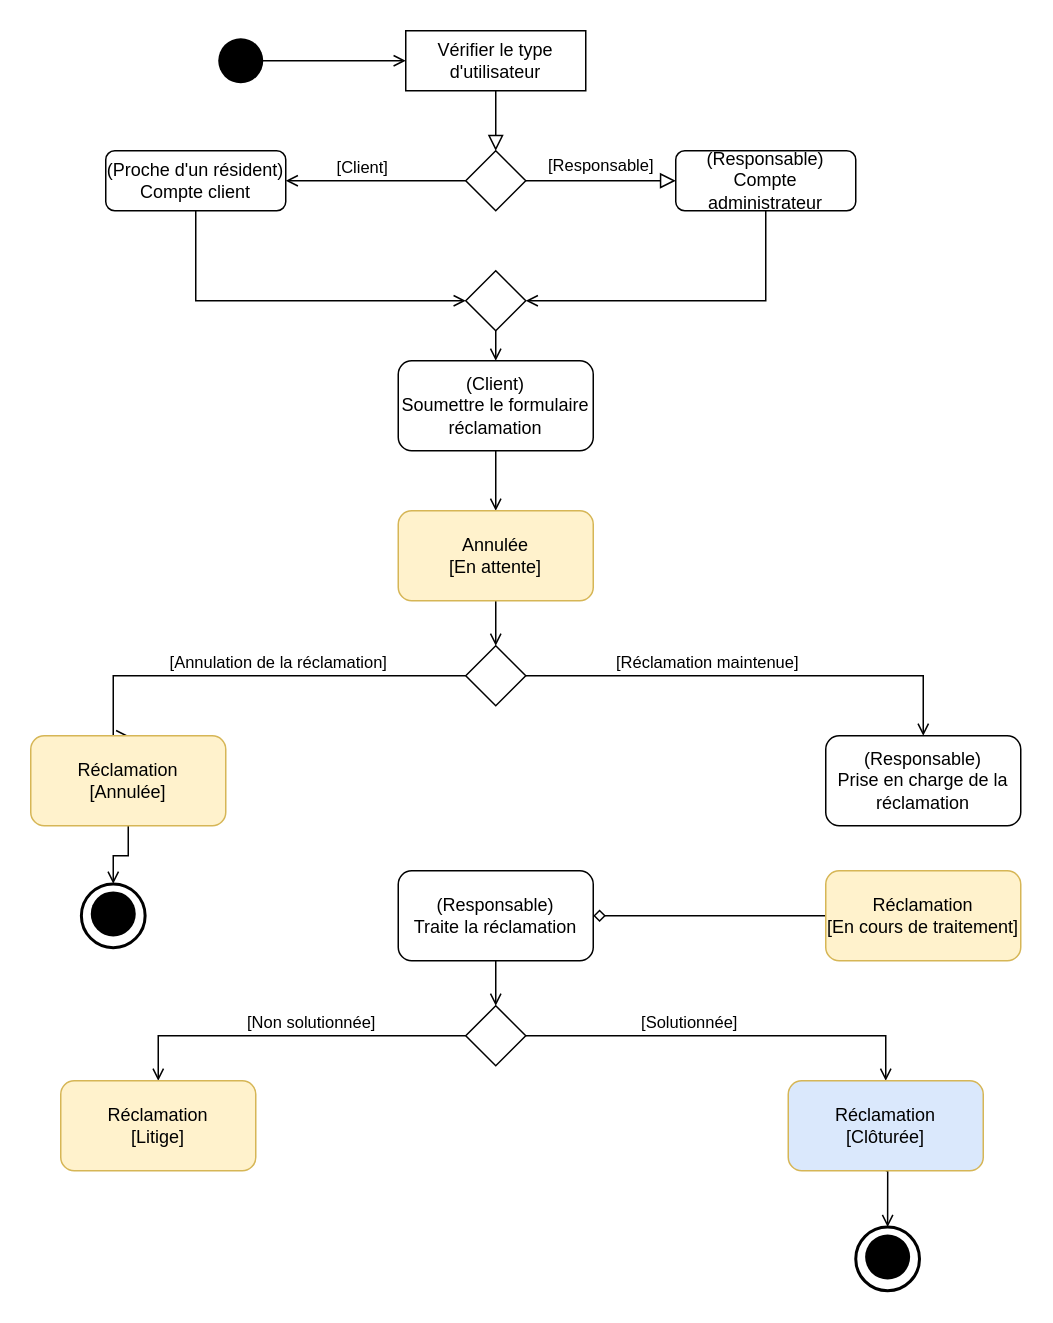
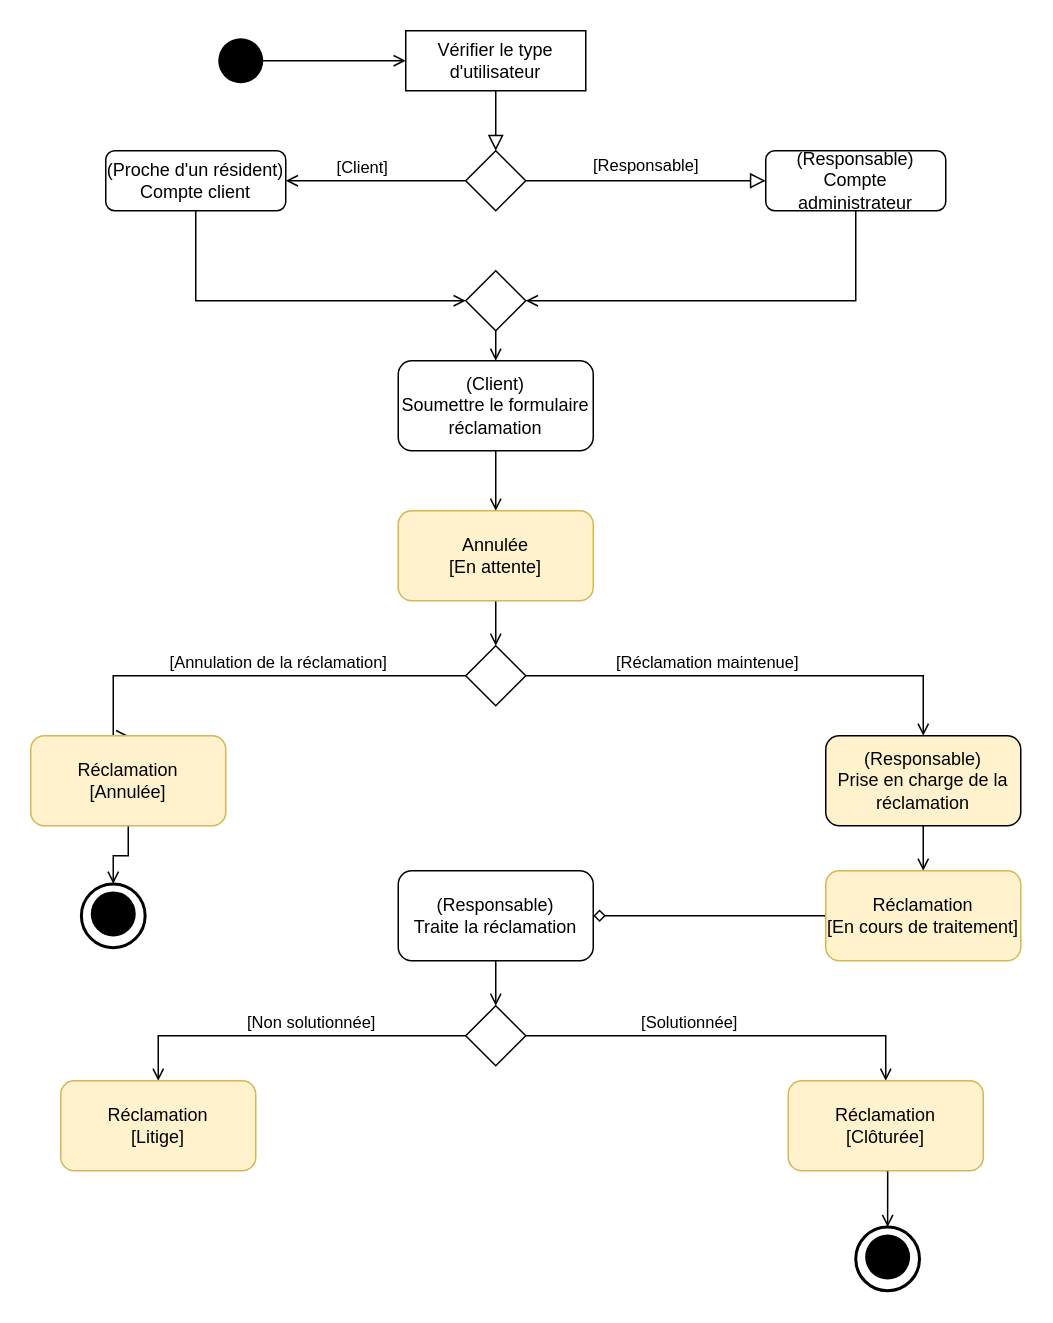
  <mxCell id="0" />
  <mxCell id="1" parent="0" />
  <mxCell id="2" value="" style="rounded=0;html=1;jettySize=auto;orthogonalLoop=1;fontSize=11;endArrow=block;endFill=0;endSize=8;strokeWidth=1;shadow=0;labelBackgroundColor=none;edgeStyle=orthogonalEdgeStyle;" parent="1" source="3" target="7" edge="1"><mxGeometry relative="1" as="geometry" /></mxCell>
  <mxCell id="3" value="Vérifier le type d'utilisateur" style="whiteSpace=wrap;html=1;fontSize=12;glass=0;strokeWidth=1;shadow=0;rounded=0;" parent="1" vertex="1"><mxGeometry x="270" y="20" width="120" height="40" as="geometry" /></mxCell>
  <mxCell id="4" value="[Responsable]" style="edgeStyle=orthogonalEdgeStyle;rounded=0;html=1;jettySize=auto;orthogonalLoop=1;fontSize=11;endArrow=block;endFill=0;endSize=8;strokeWidth=1;shadow=0;labelBackgroundColor=none;" parent="1" source="7" target="9" edge="1"><mxGeometry y="10" relative="1" as="geometry"><mxPoint as="offset" /></mxGeometry></mxCell>
  <mxCell id="5" style="edgeStyle=orthogonalEdgeStyle;rounded=0;orthogonalLoop=1;jettySize=auto;html=1;exitX=0;exitY=0.5;exitDx=0;exitDy=0;entryX=1;entryY=0.5;entryDx=0;entryDy=0;endArrow=open;endFill=0;" edge="1" parent="1" source="7" target="13"><mxGeometry relative="1" as="geometry" /></mxCell>
  <mxCell id="6" value="[Client]" style="edgeLabel;html=1;align=center;verticalAlign=middle;resizable=0;points=[];" vertex="1" connectable="0" parent="5"><mxGeometry x="0.3" y="-3" relative="1" as="geometry"><mxPoint x="8" y="-7" as="offset" /></mxGeometry></mxCell>
  <mxCell id="7" value="" style="rhombus;whiteSpace=wrap;html=1;shadow=0;fontFamily=Helvetica;fontSize=12;align=center;strokeWidth=1;spacing=6;spacingTop=-4;" parent="1" vertex="1"><mxGeometry x="310" y="100" width="40" height="40" as="geometry" /></mxCell>
  <mxCell id="8" style="edgeStyle=orthogonalEdgeStyle;rounded=0;orthogonalLoop=1;jettySize=auto;html=1;exitX=0.5;exitY=1;exitDx=0;exitDy=0;entryX=1;entryY=0.5;entryDx=0;entryDy=0;endArrow=open;endFill=0;" edge="1" parent="1" source="9" target="15"><mxGeometry relative="1" as="geometry" /></mxCell>
- <mxCell id="9" value="(Responsable)&lt;br&gt;Compte administrateur" style="rounded=1;whiteSpace=wrap;html=1;fontSize=12;glass=0;strokeWidth=1;shadow=0;" parent="1" vertex="1"><mxGeometry x="450" y="100" width="120" height="40" as="geometry" /></mxCell>
+ <mxCell id="9" value="(Responsable)&lt;br&gt;Compte administrateur" style="rounded=1;whiteSpace=wrap;html=1;fontSize=12;glass=0;strokeWidth=1;shadow=0;" parent="1" vertex="1"><mxGeometry x="510" y="100" width="120" height="40" as="geometry" /></mxCell>
  <mxCell id="10" value="" style="edgeStyle=orthogonalEdgeStyle;rounded=0;orthogonalLoop=1;jettySize=auto;html=1;endArrow=open;endFill=0;" edge="1" parent="1" source="11" target="3"><mxGeometry relative="1" as="geometry" /></mxCell>
  <mxCell id="11" value="" style="shape=waypoint;sketch=0;fillStyle=solid;size=6;pointerEvents=1;points=[];fillColor=none;resizable=0;rotatable=0;perimeter=centerPerimeter;snapToPoint=1;strokeWidth=13;" vertex="1" parent="1"><mxGeometry x="140" y="20" width="40" height="40" as="geometry" /></mxCell>
  <mxCell id="12" style="edgeStyle=orthogonalEdgeStyle;rounded=0;orthogonalLoop=1;jettySize=auto;html=1;exitX=0.5;exitY=1;exitDx=0;exitDy=0;entryX=0;entryY=0.5;entryDx=0;entryDy=0;endArrow=open;endFill=0;" edge="1" parent="1" source="13" target="15"><mxGeometry relative="1" as="geometry" /></mxCell>
  <mxCell id="13" value="(Proche d'un résident)&lt;br&gt;Compte client" style="rounded=1;whiteSpace=wrap;html=1;fontSize=12;glass=0;strokeWidth=1;shadow=0;" vertex="1" parent="1"><mxGeometry x="70" y="100" width="120" height="40" as="geometry" /></mxCell>
  <mxCell id="14" style="edgeStyle=orthogonalEdgeStyle;rounded=0;orthogonalLoop=1;jettySize=auto;html=1;exitX=0.5;exitY=1;exitDx=0;exitDy=0;entryX=0.5;entryY=0;entryDx=0;entryDy=0;endArrow=open;endFill=0;" edge="1" parent="1" source="15" target="17"><mxGeometry relative="1" as="geometry" /></mxCell>
  <mxCell id="15" value="" style="rhombus;whiteSpace=wrap;html=1;shadow=0;fontFamily=Helvetica;fontSize=12;align=center;strokeWidth=1;spacing=6;spacingTop=-4;" vertex="1" parent="1"><mxGeometry x="310" y="180" width="40" height="40" as="geometry" /></mxCell>
  <mxCell id="16" style="edgeStyle=orthogonalEdgeStyle;rounded=0;orthogonalLoop=1;jettySize=auto;html=1;exitX=0.5;exitY=1;exitDx=0;exitDy=0;entryX=0.5;entryY=0;entryDx=0;entryDy=0;endArrow=open;endFill=0;" edge="1" parent="1" source="17" target="19"><mxGeometry relative="1" as="geometry" /></mxCell>
  <mxCell id="17" value="(Client)&lt;br&gt;Soumettre le formulaire réclamation" style="rounded=1;whiteSpace=wrap;html=1;fontSize=12;glass=0;strokeWidth=1;shadow=0;" vertex="1" parent="1"><mxGeometry x="265" y="240" width="130" height="60" as="geometry" /></mxCell>
  <mxCell id="18" style="edgeStyle=orthogonalEdgeStyle;rounded=0;orthogonalLoop=1;jettySize=auto;html=1;exitX=0.5;exitY=1;exitDx=0;exitDy=0;entryX=0.5;entryY=0;entryDx=0;entryDy=0;endArrow=open;endFill=0;" edge="1" parent="1" source="19" target="24"><mxGeometry relative="1" as="geometry" /></mxCell>
  <mxCell id="19" value="Annulée&lt;br&gt;[En attente]" style="rounded=1;whiteSpace=wrap;html=1;fontSize=12;glass=0;strokeWidth=1;shadow=0;fillColor=#fff2cc;strokeColor=#d6b656;" vertex="1" parent="1"><mxGeometry x="265" y="340" width="130" height="60" as="geometry" /></mxCell>
  <mxCell id="20" style="edgeStyle=orthogonalEdgeStyle;rounded=0;orthogonalLoop=1;jettySize=auto;html=1;exitX=0;exitY=0.5;exitDx=0;exitDy=0;entryX=0.5;entryY=0;entryDx=0;entryDy=0;endArrow=open;endFill=0;" edge="1" parent="1" source="24" target="26"><mxGeometry relative="1" as="geometry"><Array as="points"><mxPoint x="75" y="450" /></Array></mxGeometry></mxCell>
  <mxCell id="21" value="[Annulation de la réclamation]" style="edgeLabel;html=1;align=center;verticalAlign=middle;resizable=0;points=[];" vertex="1" connectable="0" parent="20"><mxGeometry x="0.293" relative="1" as="geometry"><mxPoint x="58" y="-10" as="offset" /></mxGeometry></mxCell>
  <mxCell id="22" style="edgeStyle=orthogonalEdgeStyle;rounded=0;orthogonalLoop=1;jettySize=auto;html=1;exitX=1;exitY=0.5;exitDx=0;exitDy=0;endArrow=open;endFill=0;" edge="1" parent="1" source="24" target="28"><mxGeometry relative="1" as="geometry" /></mxCell>
  <mxCell id="23" value="[Réclamation maintenue]" style="edgeLabel;html=1;align=center;verticalAlign=middle;resizable=0;points=[];" vertex="1" connectable="0" parent="22"><mxGeometry x="-0.029" relative="1" as="geometry"><mxPoint x="-28" y="-10" as="offset" /></mxGeometry></mxCell>
  <mxCell id="24" value="" style="rhombus;whiteSpace=wrap;html=1;shadow=0;fontFamily=Helvetica;fontSize=12;align=center;strokeWidth=1;spacing=6;spacingTop=-4;" vertex="1" parent="1"><mxGeometry x="310" y="430" width="40" height="40" as="geometry" /></mxCell>
  <mxCell id="25" style="edgeStyle=orthogonalEdgeStyle;rounded=0;orthogonalLoop=1;jettySize=auto;html=1;exitX=0.5;exitY=1;exitDx=0;exitDy=0;entryX=0.5;entryY=0;entryDx=0;entryDy=0;entryPerimeter=0;endArrow=open;endFill=0;" edge="1" parent="1" source="26" target="43"><mxGeometry relative="1" as="geometry" /></mxCell>
  <mxCell id="26" value="Réclamation&lt;br&gt;[Annulée]" style="rounded=1;whiteSpace=wrap;html=1;fontSize=12;glass=0;strokeWidth=1;shadow=0;fillColor=#fff2cc;strokeColor=#d6b656;" vertex="1" parent="1"><mxGeometry x="20" y="490" width="130" height="60" as="geometry" /></mxCell>
- <mxCell id="28" value="(Responsable)&lt;br&gt;Prise en charge de la réclamation" style="rounded=1;whiteSpace=wrap;html=1;fontSize=12;glass=0;strokeWidth=1;shadow=0;" vertex="1" parent="1"><mxGeometry x="550" y="490" width="130" height="60" as="geometry" /></mxCell>
+ <mxCell id="27" style="edgeStyle=orthogonalEdgeStyle;rounded=0;orthogonalLoop=1;jettySize=auto;html=1;exitX=0.5;exitY=1;exitDx=0;exitDy=0;entryX=0.5;entryY=0;entryDx=0;entryDy=0;endArrow=open;endFill=0;" edge="1" parent="1" source="28" target="30"><mxGeometry relative="1" as="geometry" /></mxCell>
+ <mxCell id="28" value="(Responsable)&lt;br&gt;Prise en charge de la réclamation" style="rounded=1;whiteSpace=wrap;html=1;fontSize=12;glass=0;strokeWidth=1;shadow=0;fillColor=#fff2cc;" vertex="1" parent="1"><mxGeometry x="550" y="490" width="130" height="60" as="geometry" /></mxCell>
  <mxCell id="29" style="edgeStyle=orthogonalEdgeStyle;rounded=0;orthogonalLoop=1;jettySize=auto;html=1;exitX=0;exitY=0.5;exitDx=0;exitDy=0;entryX=1;entryY=0.5;entryDx=0;entryDy=0;endArrow=diamond;endFill=0;" edge="1" parent="1" source="30" target="32"><mxGeometry relative="1" as="geometry" /></mxCell>
  <mxCell id="30" value="Réclamation&lt;br&gt;[En cours de traitement]" style="rounded=1;whiteSpace=wrap;html=1;fontSize=12;glass=0;strokeWidth=1;shadow=0;fillColor=#fff2cc;strokeColor=#d6b656;" vertex="1" parent="1"><mxGeometry x="550" y="580" width="130" height="60" as="geometry" /></mxCell>
  <mxCell id="31" style="edgeStyle=orthogonalEdgeStyle;rounded=0;orthogonalLoop=1;jettySize=auto;html=1;exitX=0.5;exitY=1;exitDx=0;exitDy=0;entryX=0.5;entryY=0;entryDx=0;entryDy=0;endArrow=open;endFill=0;" edge="1" parent="1" source="32" target="37"><mxGeometry relative="1" as="geometry" /></mxCell>
  <mxCell id="32" value="(Responsable)&lt;br&gt;Traite la réclamation" style="rounded=1;whiteSpace=wrap;html=1;fontSize=12;glass=0;strokeWidth=1;shadow=0;" vertex="1" parent="1"><mxGeometry x="265" y="580" width="130" height="60" as="geometry" /></mxCell>
  <mxCell id="33" style="edgeStyle=orthogonalEdgeStyle;rounded=0;orthogonalLoop=1;jettySize=auto;html=1;exitX=1;exitY=0.5;exitDx=0;exitDy=0;endArrow=open;endFill=0;" edge="1" parent="1" source="37" target="39"><mxGeometry relative="1" as="geometry" /></mxCell>
  <mxCell id="34" value="[Solutionnée]" style="edgeLabel;html=1;align=center;verticalAlign=middle;resizable=0;points=[];" vertex="1" connectable="0" parent="33"><mxGeometry x="-0.277" relative="1" as="geometry"><mxPoint x="10" y="-10" as="offset" /></mxGeometry></mxCell>
  <mxCell id="35" style="edgeStyle=orthogonalEdgeStyle;rounded=0;orthogonalLoop=1;jettySize=auto;html=1;exitX=0;exitY=0.5;exitDx=0;exitDy=0;entryX=0.5;entryY=0;entryDx=0;entryDy=0;endArrow=open;endFill=0;" edge="1" parent="1" source="37" target="40"><mxGeometry relative="1" as="geometry" /></mxCell>
  <mxCell id="36" value="[Non solutionnée]" style="edgeLabel;html=1;align=center;verticalAlign=middle;resizable=0;points=[];" vertex="1" connectable="0" parent="35"><mxGeometry x="-0.115" y="-2" relative="1" as="geometry"><mxPoint y="-8" as="offset" /></mxGeometry></mxCell>
  <mxCell id="37" value="" style="rhombus;whiteSpace=wrap;html=1;shadow=0;fontFamily=Helvetica;fontSize=12;align=center;strokeWidth=1;spacing=6;spacingTop=-4;" vertex="1" parent="1"><mxGeometry x="310" y="670" width="40" height="40" as="geometry" /></mxCell>
  <mxCell id="38" style="edgeStyle=orthogonalEdgeStyle;rounded=0;orthogonalLoop=1;jettySize=auto;html=1;exitX=0.5;exitY=1;exitDx=0;exitDy=0;endArrow=open;endFill=0;entryX=0.5;entryY=0;entryDx=0;entryDy=0;entryPerimeter=0;" edge="1" parent="1" source="39" target="41"><mxGeometry relative="1" as="geometry"><mxPoint x="590" y="810" as="targetPoint" /></mxGeometry></mxCell>
- <mxCell id="39" value="Réclamation&lt;br&gt;[Clôturée]" style="rounded=1;whiteSpace=wrap;html=1;fontSize=12;glass=0;strokeWidth=1;shadow=0;fillColor=#dae8fc;strokeColor=#d6b656;" vertex="1" parent="1"><mxGeometry x="525" y="720" width="130" height="60" as="geometry" /></mxCell>
+ <mxCell id="39" value="Réclamation&lt;br&gt;[Clôturée]" style="rounded=1;whiteSpace=wrap;html=1;fontSize=12;glass=0;strokeWidth=1;shadow=0;fillColor=#fff2cc;strokeColor=#d6b656;" vertex="1" parent="1"><mxGeometry x="525" y="720" width="130" height="60" as="geometry" /></mxCell>
  <mxCell id="40" value="Réclamation&lt;br&gt;[Litige]" style="rounded=1;whiteSpace=wrap;html=1;fontSize=12;glass=0;strokeWidth=1;shadow=0;fillColor=#fff2cc;strokeColor=#d6b656;" vertex="1" parent="1"><mxGeometry x="40" y="720" width="130" height="60" as="geometry" /></mxCell>
  <mxCell id="41" value="" style="strokeWidth=2;html=1;shape=mxgraph.flowchart.start_2;whiteSpace=wrap;" vertex="1" parent="1"><mxGeometry x="570" y="817.5" width="42.5" height="42.5" as="geometry" /></mxCell>
  <mxCell id="42" value="" style="shape=waypoint;sketch=0;fillStyle=solid;size=6;pointerEvents=1;points=[];fillColor=none;resizable=0;rotatable=0;perimeter=centerPerimeter;snapToPoint=1;strokeWidth=13;" vertex="1" parent="1"><mxGeometry x="571.25" y="817.5" width="40" height="40" as="geometry" /></mxCell>
  <mxCell id="43" value="" style="strokeWidth=2;html=1;shape=mxgraph.flowchart.start_2;whiteSpace=wrap;" vertex="1" parent="1"><mxGeometry x="53.75" y="588.75" width="42.5" height="42.5" as="geometry" /></mxCell>
  <mxCell id="44" value="" style="shape=waypoint;sketch=0;fillStyle=solid;size=6;pointerEvents=1;points=[];fillColor=none;resizable=0;rotatable=0;perimeter=centerPerimeter;snapToPoint=1;strokeWidth=13;" vertex="1" parent="1"><mxGeometry x="55" y="588.75" width="40" height="40" as="geometry" /></mxCell>
